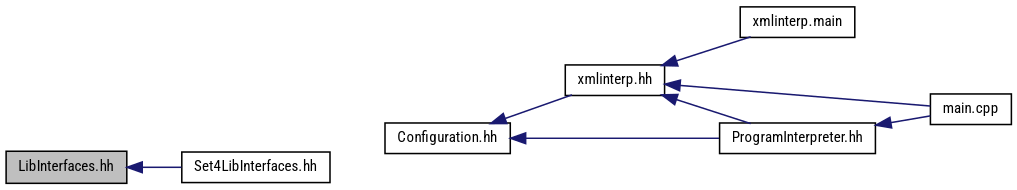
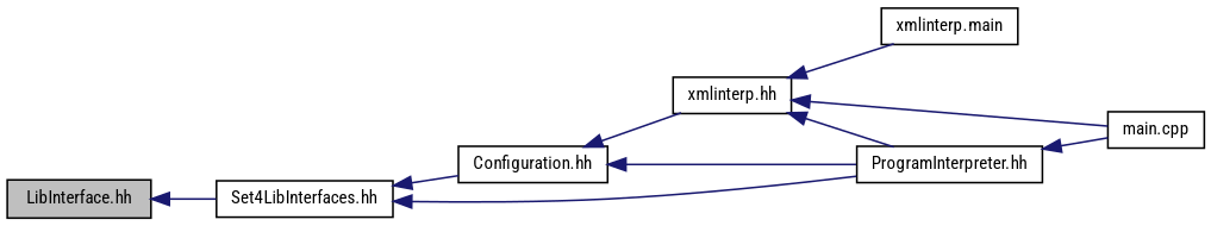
  digraph {
    fontname="Roboto Condensed"
    rankdir=LR
    node [color=black fillcolor=white fontname="Roboto Condensed" fontsize=10 shape=record style=filled]
    edge [color=midnightblue dir=back fontname="Roboto Condensed" fontsize=10 labelfontname=FreeSans labelfontsize=10 style=solid]
-   n1 [fillcolor=grey75 fontcolor=black height=0.2 label="LibInterfaces.hh" width=0.4]
+   n1 [fillcolor=grey75 fontcolor=black height=0.2 label="LibInterface.hh" width=0.4]
    n2 [height=0.2 label="Set4LibInterfaces.hh" width=0.4]
    n3 [height=0.2 label="Configuration.hh" width=0.4]
    n4 [height=0.2 label="ProgramInterpreter.hh" width=0.4]
    n5 [height=0.2 label="xmlinterp.hh" width=0.4]
    n6 [height=0.2 label="main.cpp" width=0.4]
    n7 [height=0.2 label="xmlinterp.main" width=0.4]
    n1 -> n2
+   n2 -> n3
+   n2 -> n4
    n3 -> n4
    n3 -> n5
    n4 -> n6
    n5 -> n4
    n5 -> n6
    n5 -> n7
  }
